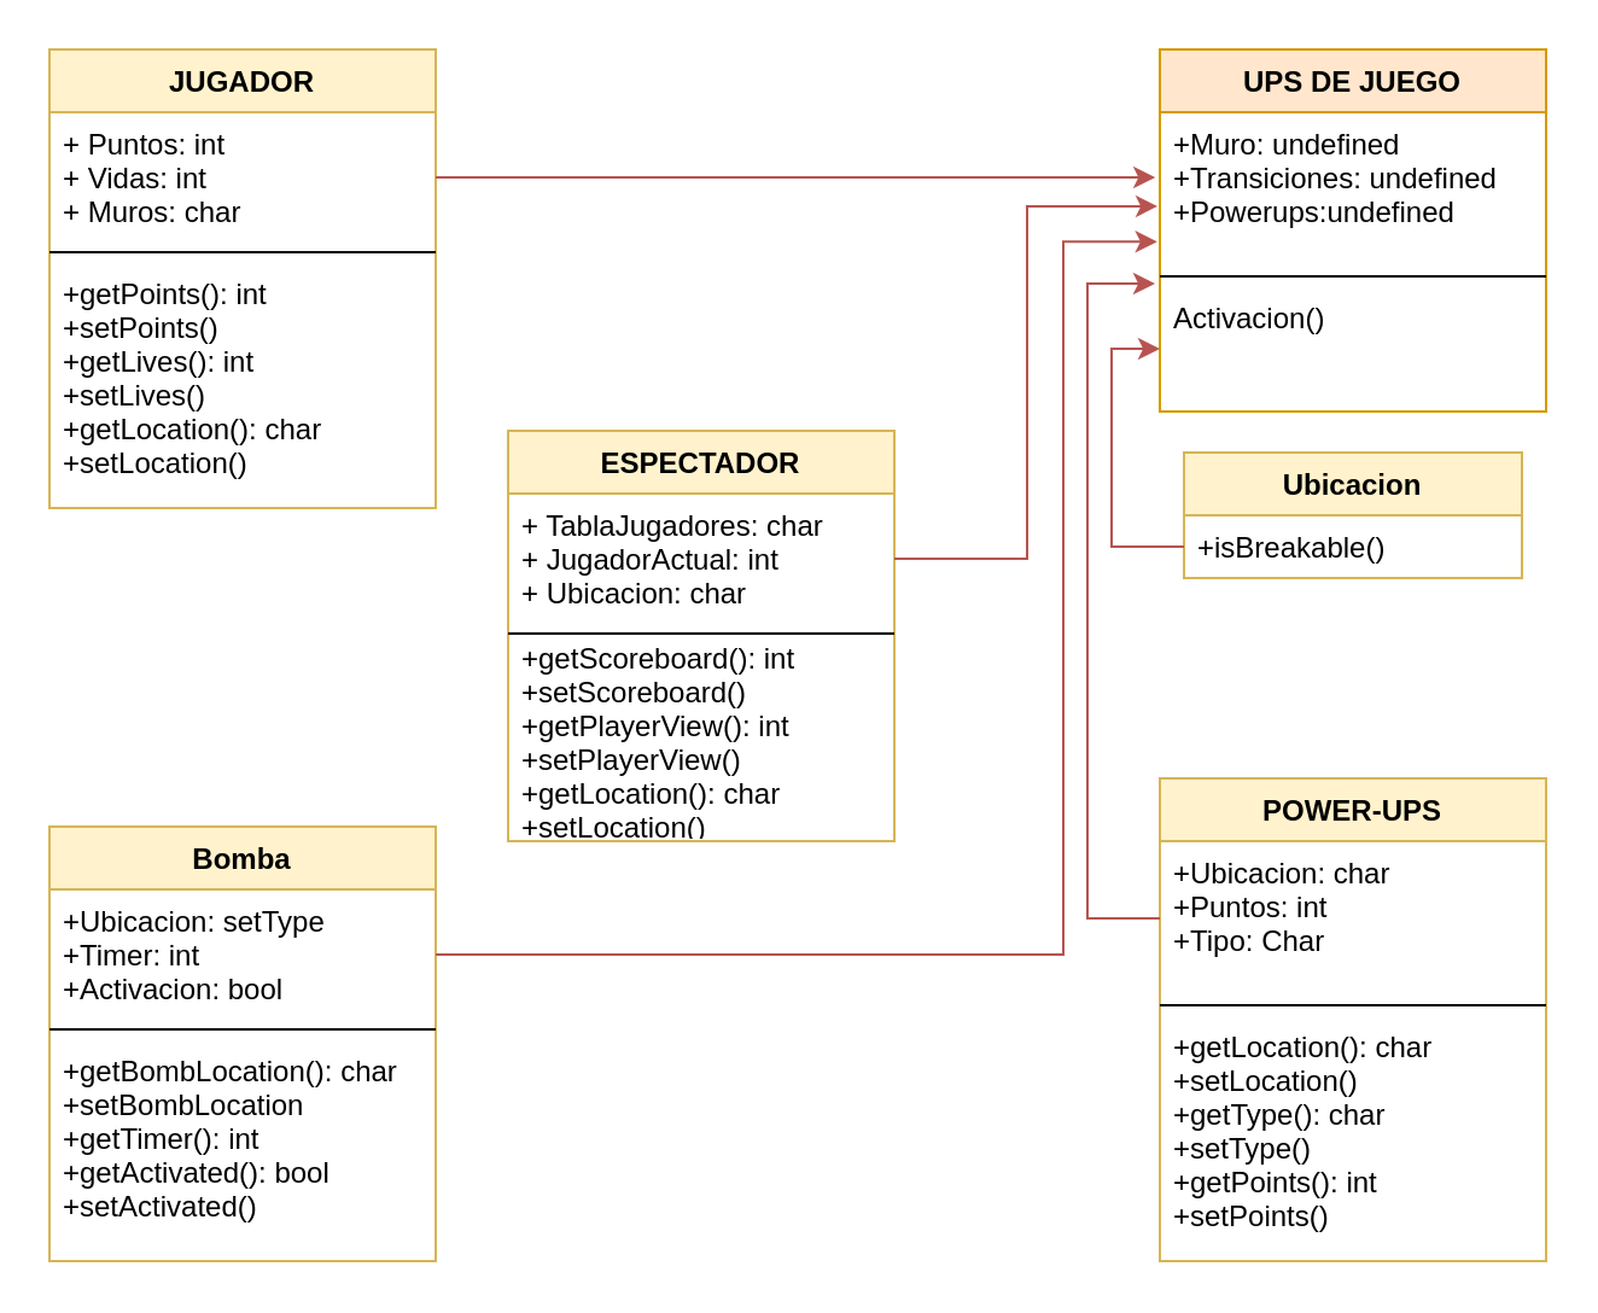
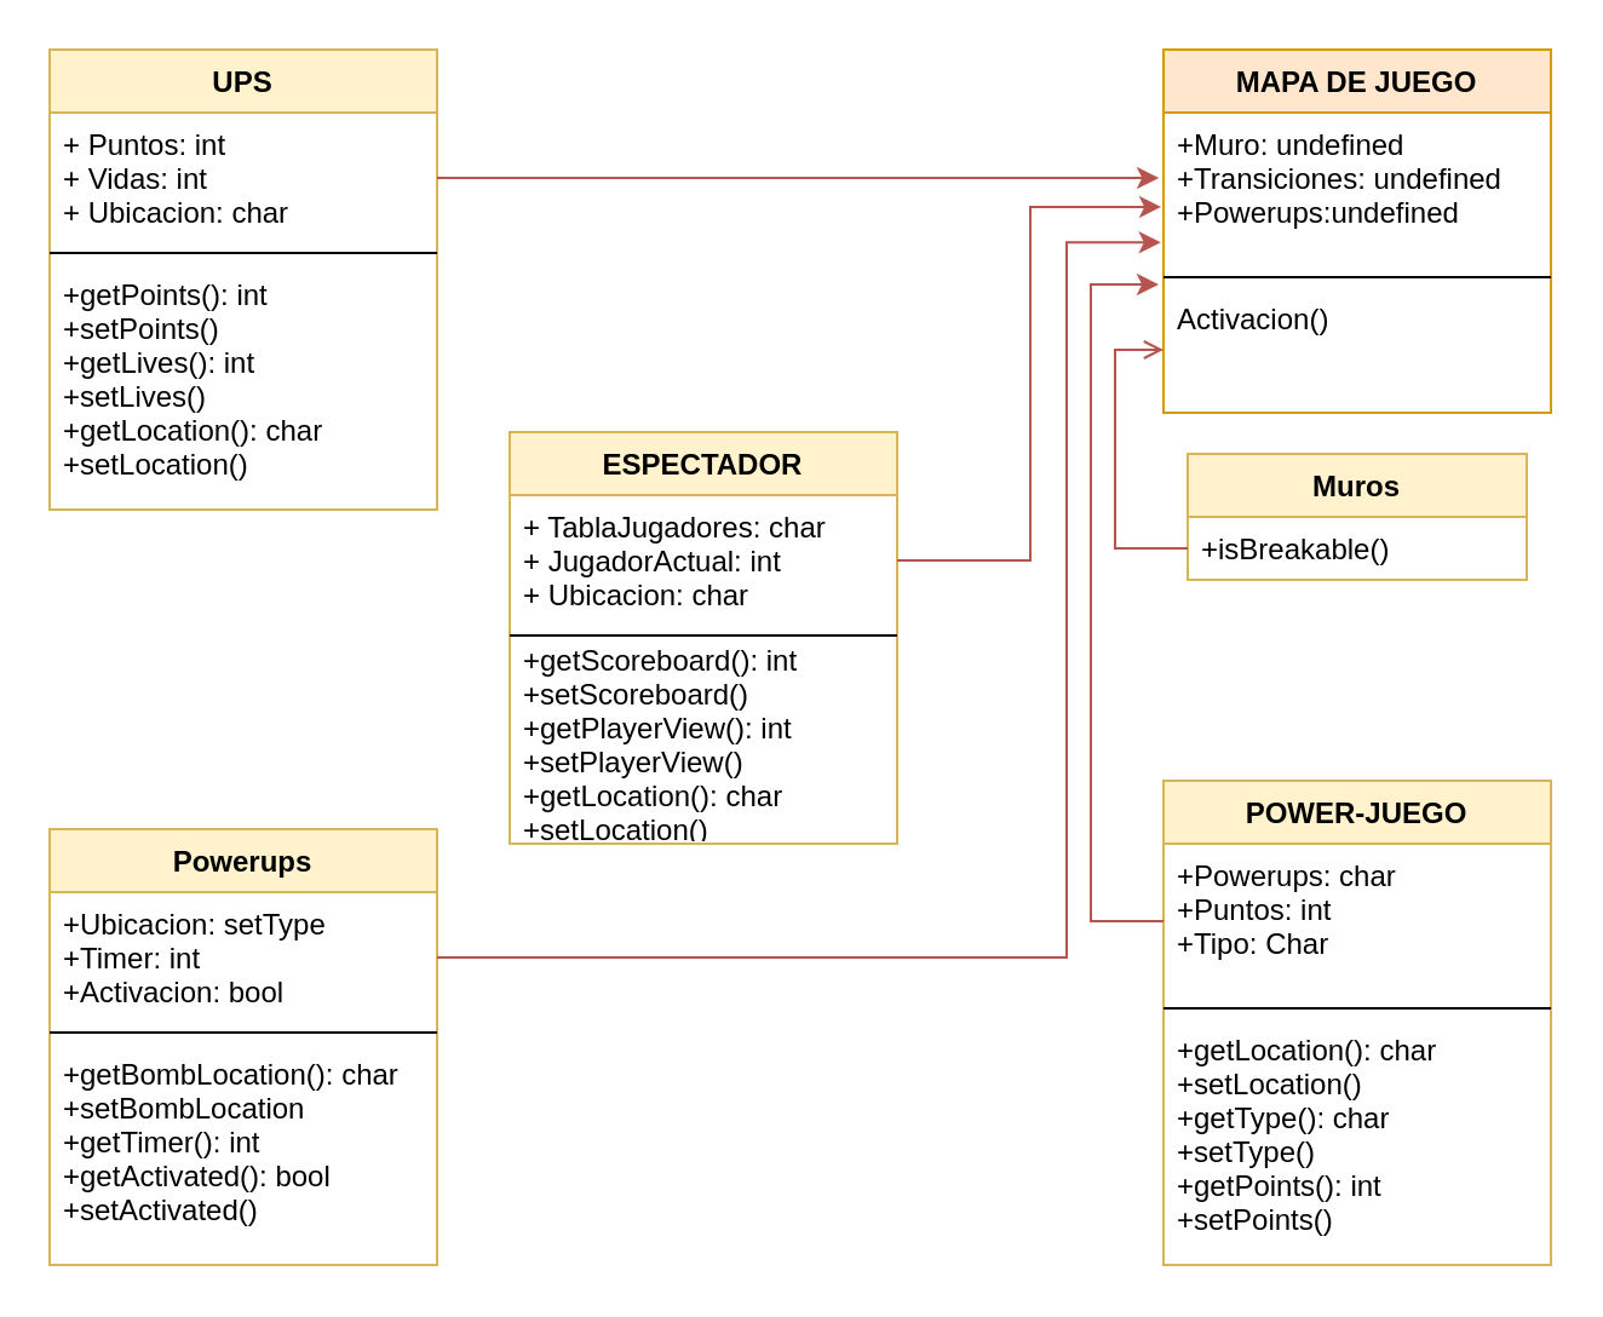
  <mxCell id="0" />
  <mxCell id="1" parent="0" />
- <mxCell id="2" value="JUGADOR" style="swimlane;fontStyle=1;align=center;verticalAlign=top;childLayout=stackLayout;horizontal=1;startSize=26;horizontalStack=0;resizeParent=1;resizeParentMax=0;resizeLast=0;collapsible=1;marginBottom=0;fillColor=#fff2cc;strokeColor=#d6b656;" parent="1" vertex="1"><mxGeometry x="20" y="20" width="160" height="190" as="geometry" /></mxCell>
- <mxCell id="3" value="+ Puntos: int&#10;+ Vidas: int&#10;+ Muros: char&#10;" style="text;strokeColor=none;fillColor=none;align=left;verticalAlign=top;spacingLeft=4;spacingRight=4;overflow=hidden;rotatable=0;points=[[0,0.5],[1,0.5]];portConstraint=eastwest;" parent="2" vertex="1"><mxGeometry y="26" width="160" height="54" as="geometry" /></mxCell>
+ <mxCell id="2" value="UPS" style="swimlane;fontStyle=1;align=center;verticalAlign=top;childLayout=stackLayout;horizontal=1;startSize=26;horizontalStack=0;resizeParent=1;resizeParentMax=0;resizeLast=0;collapsible=1;marginBottom=0;fillColor=#fff2cc;strokeColor=#d6b656;" parent="1" vertex="1"><mxGeometry x="20" y="20" width="160" height="190" as="geometry" /></mxCell>
+ <mxCell id="3" value="+ Puntos: int&#10;+ Vidas: int&#10;+ Ubicacion: char&#10;" style="text;strokeColor=none;fillColor=none;align=left;verticalAlign=top;spacingLeft=4;spacingRight=4;overflow=hidden;rotatable=0;points=[[0,0.5],[1,0.5]];portConstraint=eastwest;" parent="2" vertex="1"><mxGeometry y="26" width="160" height="54" as="geometry" /></mxCell>
  <mxCell id="4" value="" style="line;strokeWidth=1;fillColor=none;align=left;verticalAlign=middle;spacingTop=-1;spacingLeft=3;spacingRight=3;rotatable=0;labelPosition=right;points=[];portConstraint=eastwest;" parent="2" vertex="1"><mxGeometry y="80" width="160" height="8" as="geometry" /></mxCell>
  <mxCell id="5" value="+getPoints(): int&#10;+setPoints()&#10;+getLives(): int&#10;+setLives()&#10;+getLocation(): char&#10;+setLocation()" style="text;strokeColor=none;fillColor=none;align=left;verticalAlign=top;spacingLeft=4;spacingRight=4;overflow=hidden;rotatable=0;points=[[0,0.5],[1,0.5]];portConstraint=eastwest;" parent="2" vertex="1"><mxGeometry y="88" width="160" height="102" as="geometry" /></mxCell>
- <mxCell id="6" value="UPS DE JUEGO" style="swimlane;fontStyle=1;align=center;verticalAlign=top;childLayout=stackLayout;horizontal=1;startSize=26;horizontalStack=0;resizeParent=1;resizeParentMax=0;resizeLast=0;collapsible=1;marginBottom=0;fillColor=#ffe6cc;strokeColor=#d79b00;" parent="1" vertex="1"><mxGeometry x="480" y="20" width="160" height="150" as="geometry" /></mxCell>
+ <mxCell id="6" value="MAPA DE JUEGO" style="swimlane;fontStyle=1;align=center;verticalAlign=top;childLayout=stackLayout;horizontal=1;startSize=26;horizontalStack=0;resizeParent=1;resizeParentMax=0;resizeLast=0;collapsible=1;marginBottom=0;fillColor=#ffe6cc;strokeColor=#d79b00;" parent="1" vertex="1"><mxGeometry x="480" y="20" width="160" height="150" as="geometry" /></mxCell>
  <mxCell id="7" value="+Muro: undefined&#10;+Transiciones: undefined&#10;+Powerups:undefined&#10;" style="text;strokeColor=none;fillColor=none;align=left;verticalAlign=top;spacingLeft=4;spacingRight=4;overflow=hidden;rotatable=0;points=[[0,0.5],[1,0.5]];portConstraint=eastwest;" parent="6" vertex="1"><mxGeometry y="26" width="160" height="64" as="geometry" /></mxCell>
  <mxCell id="8" value="" style="line;strokeWidth=1;fillColor=none;align=left;verticalAlign=middle;spacingTop=-1;spacingLeft=3;spacingRight=3;rotatable=0;labelPosition=right;points=[];portConstraint=eastwest;" parent="6" vertex="1"><mxGeometry y="90" width="160" height="8" as="geometry" /></mxCell>
  <mxCell id="9" value="Activacion()" style="text;strokeColor=none;fillColor=none;align=left;verticalAlign=top;spacingLeft=4;spacingRight=4;overflow=hidden;rotatable=0;points=[[0,0.5],[1,0.5]];portConstraint=eastwest;" parent="6" vertex="1"><mxGeometry y="98" width="160" height="52" as="geometry" /></mxCell>
- <mxCell id="10" value="POWER-UPS" style="swimlane;fontStyle=1;align=center;verticalAlign=top;childLayout=stackLayout;horizontal=1;startSize=26;horizontalStack=0;resizeParent=1;resizeParentMax=0;resizeLast=0;collapsible=1;marginBottom=0;fillColor=#fff2cc;strokeColor=#d6b656;" parent="1" vertex="1"><mxGeometry x="480" y="322" width="160" height="200" as="geometry" /></mxCell>
- <mxCell id="11" value="+Ubicacion: char&#10;+Puntos: int&#10;+Tipo: Char&#10;" style="text;strokeColor=none;fillColor=none;align=left;verticalAlign=top;spacingLeft=4;spacingRight=4;overflow=hidden;rotatable=0;points=[[0,0.5],[1,0.5]];portConstraint=eastwest;" parent="10" vertex="1"><mxGeometry y="26" width="160" height="64" as="geometry" /></mxCell>
+ <mxCell id="10" value="POWER-JUEGO" style="swimlane;fontStyle=1;align=center;verticalAlign=top;childLayout=stackLayout;horizontal=1;startSize=26;horizontalStack=0;resizeParent=1;resizeParentMax=0;resizeLast=0;collapsible=1;marginBottom=0;fillColor=#fff2cc;strokeColor=#d6b656;" parent="1" vertex="1"><mxGeometry x="480" y="322" width="160" height="200" as="geometry" /></mxCell>
+ <mxCell id="11" value="+Powerups: char&#10;+Puntos: int&#10;+Tipo: Char&#10;" style="text;strokeColor=none;fillColor=none;align=left;verticalAlign=top;spacingLeft=4;spacingRight=4;overflow=hidden;rotatable=0;points=[[0,0.5],[1,0.5]];portConstraint=eastwest;" parent="10" vertex="1"><mxGeometry y="26" width="160" height="64" as="geometry" /></mxCell>
  <mxCell id="12" value="" style="line;strokeWidth=1;fillColor=none;align=left;verticalAlign=middle;spacingTop=-1;spacingLeft=3;spacingRight=3;rotatable=0;labelPosition=right;points=[];portConstraint=eastwest;" parent="10" vertex="1"><mxGeometry y="90" width="160" height="8" as="geometry" /></mxCell>
  <mxCell id="13" value="+getLocation(): char&#10;+setLocation()&#10;+getType(): char&#10;+setType()&#10;+getPoints(): int&#10;+setPoints()" style="text;strokeColor=none;fillColor=none;align=left;verticalAlign=top;spacingLeft=4;spacingRight=4;overflow=hidden;rotatable=0;points=[[0,0.5],[1,0.5]];portConstraint=eastwest;" parent="10" vertex="1"><mxGeometry y="98" width="160" height="102" as="geometry" /></mxCell>
- <mxCell id="14" value="Bomba" style="swimlane;fontStyle=1;align=center;verticalAlign=top;childLayout=stackLayout;horizontal=1;startSize=26;horizontalStack=0;resizeParent=1;resizeParentMax=0;resizeLast=0;collapsible=1;marginBottom=0;fillColor=#fff2cc;strokeColor=#d6b656;" parent="1" vertex="1"><mxGeometry x="20" y="342" width="160" height="180" as="geometry" /></mxCell>
+ <mxCell id="14" value="Powerups" style="swimlane;fontStyle=1;align=center;verticalAlign=top;childLayout=stackLayout;horizontal=1;startSize=26;horizontalStack=0;resizeParent=1;resizeParentMax=0;resizeLast=0;collapsible=1;marginBottom=0;fillColor=#fff2cc;strokeColor=#d6b656;" parent="1" vertex="1"><mxGeometry x="20" y="342" width="160" height="180" as="geometry" /></mxCell>
  <mxCell id="15" value="+Ubicacion: setType&#10;+Timer: int&#10;+Activacion: bool&#10;" style="text;strokeColor=none;fillColor=none;align=left;verticalAlign=top;spacingLeft=4;spacingRight=4;overflow=hidden;rotatable=0;points=[[0,0.5],[1,0.5]];portConstraint=eastwest;" parent="14" vertex="1"><mxGeometry y="26" width="160" height="54" as="geometry" /></mxCell>
  <mxCell id="16" value="" style="line;strokeWidth=1;fillColor=none;align=left;verticalAlign=middle;spacingTop=-1;spacingLeft=3;spacingRight=3;rotatable=0;labelPosition=right;points=[];portConstraint=eastwest;" parent="14" vertex="1"><mxGeometry y="80" width="160" height="8" as="geometry" /></mxCell>
  <mxCell id="17" value="+getBombLocation(): char&#10;+setBombLocation&#10;+getTimer(): int&#10;+getActivated(): bool&#10;+setActivated()&#10;" style="text;strokeColor=none;fillColor=none;align=left;verticalAlign=top;spacingLeft=4;spacingRight=4;overflow=hidden;rotatable=0;points=[[0,0.5],[1,0.5]];portConstraint=eastwest;" parent="14" vertex="1"><mxGeometry y="88" width="160" height="92" as="geometry" /></mxCell>
- <mxCell id="18" value="Ubicacion" style="swimlane;fontStyle=1;childLayout=stackLayout;horizontal=1;startSize=26;fillColor=#fff2cc;horizontalStack=0;resizeParent=1;resizeParentMax=0;resizeLast=0;collapsible=1;marginBottom=0;strokeColor=#d6b656;" parent="1" vertex="1"><mxGeometry x="490" y="187" width="140" height="52" as="geometry" /></mxCell>
+ <mxCell id="18" value="Muros" style="swimlane;fontStyle=1;childLayout=stackLayout;horizontal=1;startSize=26;fillColor=#fff2cc;horizontalStack=0;resizeParent=1;resizeParentMax=0;resizeLast=0;collapsible=1;marginBottom=0;strokeColor=#d6b656;" parent="1" vertex="1"><mxGeometry x="490" y="187" width="140" height="52" as="geometry" /></mxCell>
  <mxCell id="19" value="+isBreakable()" style="text;strokeColor=none;fillColor=none;align=left;verticalAlign=top;spacingLeft=4;spacingRight=4;overflow=hidden;rotatable=0;points=[[0,0.5],[1,0.5]];portConstraint=eastwest;" parent="18" vertex="1"><mxGeometry y="26" width="140" height="26" as="geometry" /></mxCell>
- <mxCell id="20" style="edgeStyle=orthogonalEdgeStyle;rounded=0;orthogonalLoop=1;jettySize=auto;html=1;exitX=0;exitY=0.5;exitDx=0;exitDy=0;entryX=0;entryY=0.5;entryDx=0;entryDy=0;fillColor=#f8cecc;strokeColor=#b85450;" parent="1" source="19" target="9" edge="1"><mxGeometry relative="1" as="geometry"><Array as="points"><mxPoint x="460" y="226" /><mxPoint x="460" y="144" /></Array></mxGeometry></mxCell>
+ <mxCell id="20" style="edgeStyle=orthogonalEdgeStyle;rounded=0;orthogonalLoop=1;jettySize=auto;html=1;exitX=0;exitY=0.5;exitDx=0;exitDy=0;entryX=0;entryY=0.5;entryDx=0;entryDy=0;fillColor=#f8cecc;strokeColor=#b85450;endArrow=open;" parent="1" source="19" target="9" edge="1"><mxGeometry relative="1" as="geometry"><Array as="points"><mxPoint x="460" y="226" /><mxPoint x="460" y="144" /></Array></mxGeometry></mxCell>
  <mxCell id="21" style="edgeStyle=orthogonalEdgeStyle;rounded=0;orthogonalLoop=1;jettySize=auto;html=1;exitX=0;exitY=0.5;exitDx=0;exitDy=0;fillColor=#f8cecc;strokeColor=#b85450;" parent="1" source="11" edge="1"><mxGeometry relative="1" as="geometry"><mxPoint x="478" y="117" as="targetPoint" /><Array as="points"><mxPoint x="450" y="380" /><mxPoint x="450" y="117" /></Array></mxGeometry></mxCell>
  <mxCell id="22" style="edgeStyle=orthogonalEdgeStyle;rounded=0;orthogonalLoop=1;jettySize=auto;html=1;exitX=1;exitY=0.5;exitDx=0;exitDy=0;entryX=-0.007;entryY=0.838;entryDx=0;entryDy=0;entryPerimeter=0;fillColor=#f8cecc;strokeColor=#b85450;" parent="1" source="15" target="7" edge="1"><mxGeometry relative="1" as="geometry"><Array as="points"><mxPoint x="440" y="395" /><mxPoint x="440" y="100" /></Array></mxGeometry></mxCell>
  <mxCell id="23" style="edgeStyle=orthogonalEdgeStyle;rounded=0;orthogonalLoop=1;jettySize=auto;html=1;exitX=1;exitY=0.5;exitDx=0;exitDy=0;entryX=-0.012;entryY=0.422;entryDx=0;entryDy=0;entryPerimeter=0;fillColor=#f8cecc;strokeColor=#b85450;" parent="1" source="3" target="7" edge="1"><mxGeometry relative="1" as="geometry" /></mxCell>
  <mxCell id="24" value="ESPECTADOR" style="swimlane;fontStyle=1;align=center;verticalAlign=top;childLayout=stackLayout;horizontal=1;startSize=26;horizontalStack=0;resizeParent=1;resizeParentMax=0;resizeLast=0;collapsible=1;marginBottom=0;fillColor=#fff2cc;strokeColor=#d6b656;" vertex="1" parent="1"><mxGeometry x="210" y="178" width="160" height="170" as="geometry" /></mxCell>
  <mxCell id="25" value="+ TablaJugadores: char&#10;+ JugadorActual: int&#10;+ Ubicacion: char&#10;" style="text;strokeColor=none;fillColor=none;align=left;verticalAlign=top;spacingLeft=4;spacingRight=4;overflow=hidden;rotatable=0;points=[[0,0.5],[1,0.5]];portConstraint=eastwest;" vertex="1" parent="24"><mxGeometry y="26" width="160" height="54" as="geometry" /></mxCell>
  <mxCell id="26" value="" style="line;strokeWidth=1;fillColor=none;align=left;verticalAlign=middle;spacingTop=-1;spacingLeft=3;spacingRight=3;rotatable=0;labelPosition=right;points=[];portConstraint=eastwest;" vertex="1" parent="24"><mxGeometry y="80" width="160" height="8" as="geometry" /></mxCell>
  <mxCell id="27" value="+getScoreboard(): int&#10;+setScoreboard()&#10;+getPlayerView(): int&#10;+setPlayerView()&#10;+getLocation(): char&#10;+setLocation()" style="text;strokeColor=none;fillColor=none;align=left;verticalAlign=bottom;spacingLeft=4;spacingRight=4;overflow=hidden;rotatable=0;points=[[0,0.5],[1,0.5]];portConstraint=eastwest;" vertex="1" parent="24"><mxGeometry y="88" width="160" height="82" as="geometry" /></mxCell>
  <mxCell id="28" style="edgeStyle=orthogonalEdgeStyle;rounded=0;orthogonalLoop=1;jettySize=auto;html=1;exitX=1;exitY=0.5;exitDx=0;exitDy=0;entryX=-0.006;entryY=0.609;entryDx=0;entryDy=0;entryPerimeter=0;fillColor=#f8cecc;strokeColor=#b85450;" edge="1" parent="1" source="25" target="7"><mxGeometry relative="1" as="geometry" /></mxCell>
